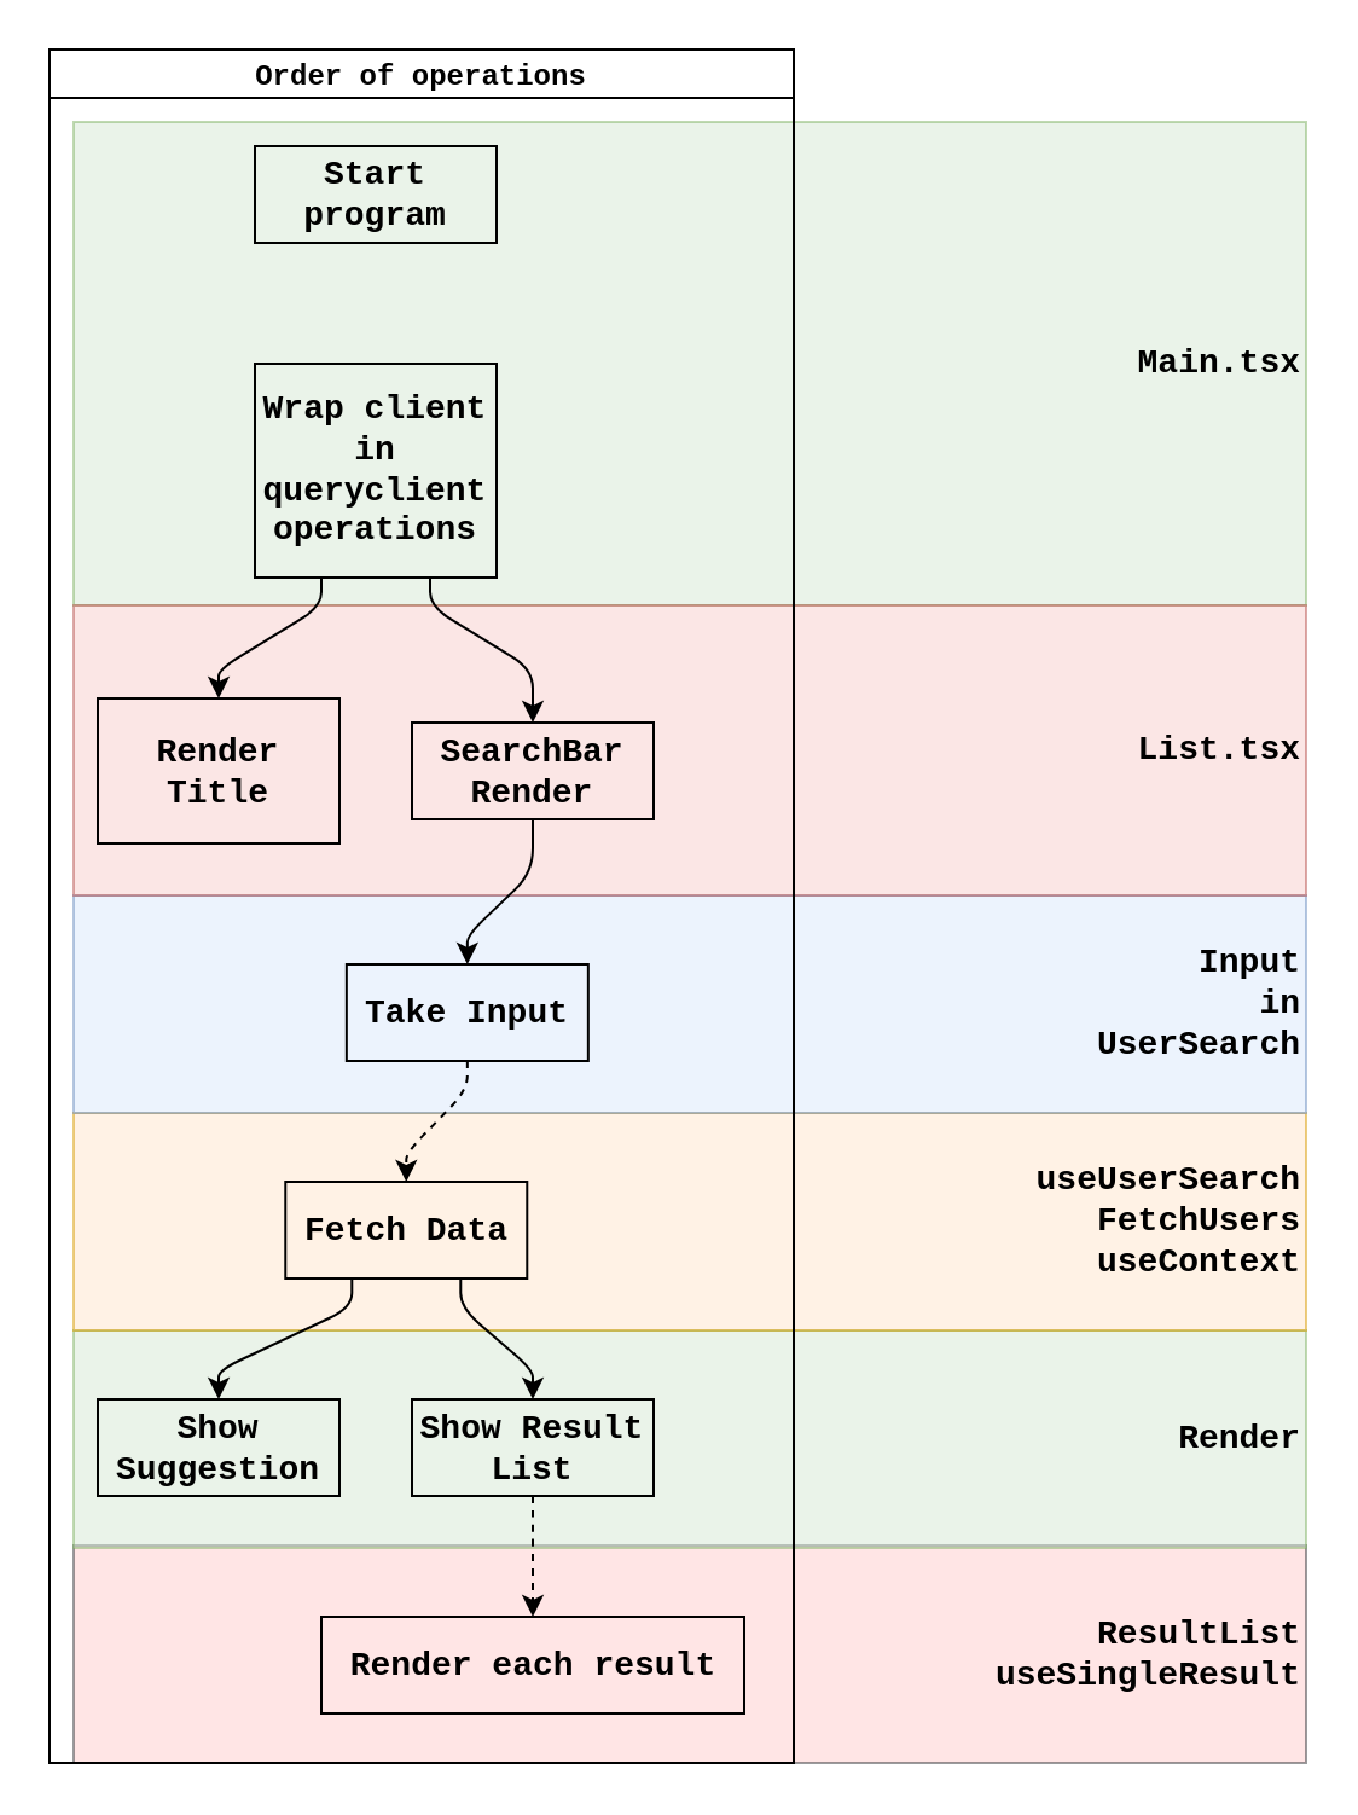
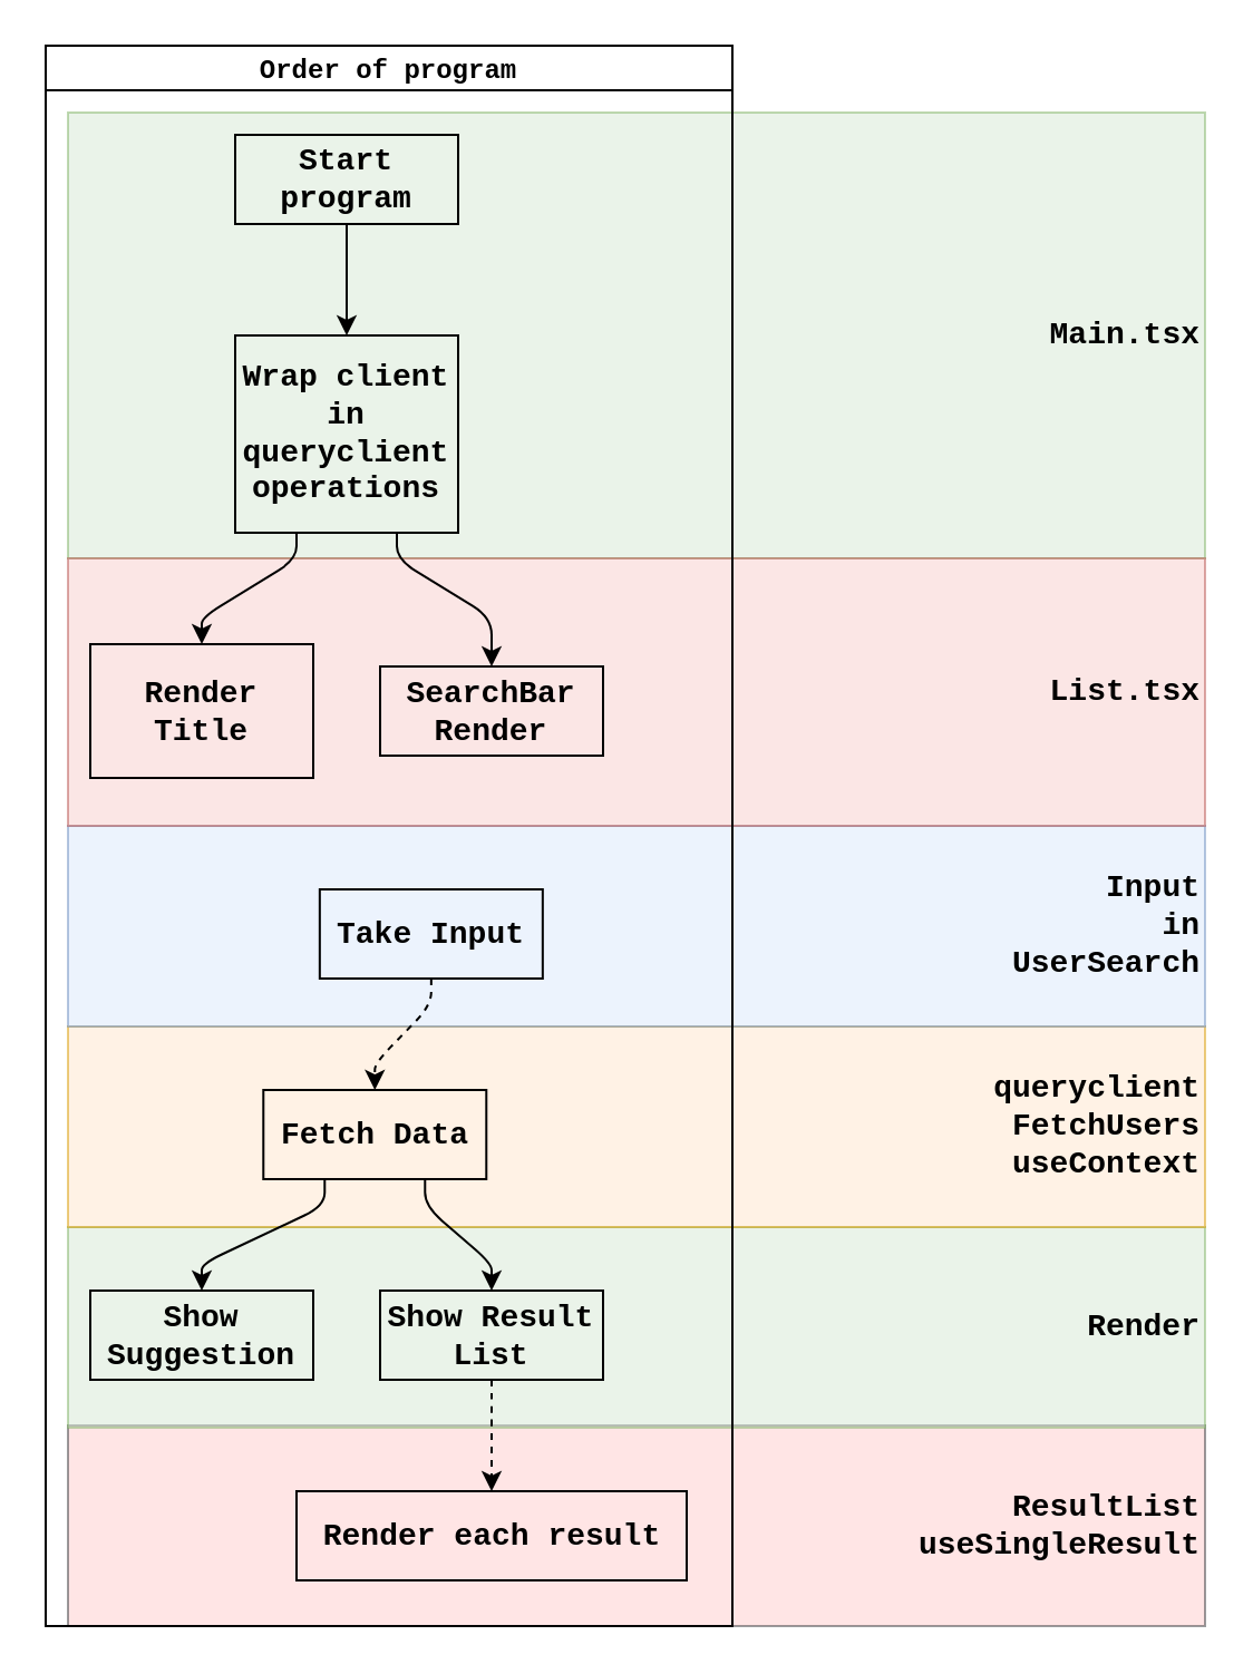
  <mxCell id="0" />
  <mxCell id="1" parent="0" />
  <mxCell id="2" value="&lt;div style=&quot;&quot;&gt;ResultList&lt;br&gt;useSingleResult&lt;/div&gt;" style="rounded=0;whiteSpace=wrap;html=1;align=right;verticalAlign=middle;fontFamily=Courier New;fontSize=14;fontStyle=1;fillColor=#ffcccc;strokeColor=#36393d;opacity=50;" vertex="1" parent="1"><mxGeometry x="30" y="639" width="510" height="90" as="geometry" /></mxCell>
  <mxCell id="3" value="&lt;div style=&quot;&quot;&gt;Render&lt;/div&gt;" style="rounded=0;whiteSpace=wrap;html=1;align=right;verticalAlign=middle;fontFamily=Courier New;fontSize=14;fontStyle=1;fillColor=#d5e8d4;strokeColor=#82b366;opacity=50;" vertex="1" parent="1"><mxGeometry x="30" y="550" width="510" height="90" as="geometry" /></mxCell>
- <mxCell id="4" value="&lt;div style=&quot;&quot;&gt;useUserSearch&lt;br&gt;FetchUsers&lt;br&gt;useContext&lt;/div&gt;" style="rounded=0;whiteSpace=wrap;html=1;align=right;verticalAlign=middle;fontFamily=Courier New;fontSize=14;fontStyle=1;fillColor=#ffe6cc;strokeColor=#d79b00;opacity=50;" vertex="1" parent="1"><mxGeometry x="30" y="460" width="510" height="90" as="geometry" /></mxCell>
+ <mxCell id="4" value="&lt;div style=&quot;&quot;&gt;queryclient&lt;br&gt;FetchUsers&lt;br&gt;useContext&lt;/div&gt;" style="rounded=0;whiteSpace=wrap;html=1;align=right;verticalAlign=middle;fontFamily=Courier New;fontSize=14;fontStyle=1;fillColor=#ffe6cc;strokeColor=#d79b00;opacity=50;" vertex="1" parent="1"><mxGeometry x="30" y="460" width="510" height="90" as="geometry" /></mxCell>
  <mxCell id="5" value="&lt;div style=&quot;&quot;&gt;Input&lt;br&gt;in&lt;br&gt;UserSearch&lt;/div&gt;" style="rounded=0;whiteSpace=wrap;html=1;align=right;verticalAlign=middle;fontFamily=Courier New;fontSize=14;fontStyle=1;fillColor=#dae8fc;strokeColor=#6c8ebf;opacity=50;" vertex="1" parent="1"><mxGeometry x="30" y="370" width="510" height="90" as="geometry" /></mxCell>
  <mxCell id="6" value="&lt;div style=&quot;&quot;&gt;&lt;span style=&quot;background-color: initial;&quot;&gt;Main.tsx&lt;/span&gt;&lt;/div&gt;" style="rounded=0;whiteSpace=wrap;html=1;align=right;verticalAlign=middle;fontFamily=Courier New;fontSize=14;fontStyle=1;fillColor=#d5e8d4;strokeColor=#82b366;opacity=50;" vertex="1" parent="1"><mxGeometry x="30" y="50" width="510" height="200" as="geometry" /></mxCell>
  <mxCell id="7" value="&lt;div style=&quot;&quot;&gt;&lt;span style=&quot;background-color: initial;&quot;&gt;List.tsx&lt;/span&gt;&lt;/div&gt;" style="rounded=0;whiteSpace=wrap;html=1;align=right;verticalAlign=middle;fontFamily=Courier New;fontSize=14;fontStyle=1;fillColor=#f8cecc;strokeColor=#b85450;opacity=50;" vertex="1" parent="1"><mxGeometry x="30" y="250" width="510" height="120" as="geometry" /></mxCell>
- <mxCell id="8" value="Order of operations" style="swimlane;startSize=20;horizontal=1;childLayout=flowLayout;flowOrientation=north;resizable=0;interRankCellSpacing=50;containerType=tree;fontSize=12;align=center;verticalAlign=middle;fontFamily=Courier New;fontColor=default;fontStyle=1;fillColor=none;gradientColor=none;" vertex="1" parent="1"><mxGeometry width="308" height="709" as="geometry" x="20" y="20" /></mxCell>
+ <mxCell id="8" value="Order of program" style="swimlane;startSize=20;horizontal=1;childLayout=flowLayout;flowOrientation=north;resizable=0;interRankCellSpacing=50;containerType=tree;fontSize=12;align=center;verticalAlign=middle;fontFamily=Courier New;fontColor=default;fontStyle=1;fillColor=none;gradientColor=none;" vertex="1" parent="1"><mxGeometry width="308" height="709" as="geometry" x="20" y="20" /></mxCell>
  <mxCell id="9" value="Start program" style="whiteSpace=wrap;html=1;align=center;verticalAlign=middle;fontFamily=Courier New;fontSize=14;fontColor=default;fontStyle=1;fillColor=none;gradientColor=none;" vertex="1" parent="8"><mxGeometry x="85" y="40" width="100" height="40" as="geometry" /></mxCell>
  <mxCell id="10" value="Wrap client in queryclient operations" style="whiteSpace=wrap;html=1;align=center;verticalAlign=middle;fontFamily=Courier New;fontSize=14;fontColor=default;fontStyle=1;fillColor=none;gradientColor=none;" vertex="1" parent="8"><mxGeometry x="85" y="130" width="100" height="88.5" as="geometry" /></mxCell>
+ <mxCell id="11" value="" style="html=1;rounded=1;curved=0;sourcePerimeterSpacing=0;targetPerimeterSpacing=0;startSize=6;endSize=6;fontFamily=Courier New;fontSize=14;fontColor=default;fontStyle=1;noEdgeStyle=1;orthogonal=1;" edge="1" parent="8" source="9" target="10"><mxGeometry relative="1" as="geometry"><Array as="points"><mxPoint x="135" y="92" /><mxPoint x="135" y="118" /></Array></mxGeometry></mxCell>
  <mxCell id="12" value="" style="html=1;rounded=1;curved=0;sourcePerimeterSpacing=0;targetPerimeterSpacing=0;startSize=6;endSize=6;fontFamily=Courier New;fontSize=14;fontColor=default;fontStyle=1;noEdgeStyle=1;orthogonal=1;" edge="1" target="13" source="10" parent="8"><mxGeometry relative="1" as="geometry"><mxPoint x="790" y="1520" as="sourcePoint" /><Array as="points"><mxPoint x="112.5" y="230.5" /><mxPoint x="70" y="256.5" /></Array></mxGeometry></mxCell>
  <mxCell id="13" value="&lt;div&gt;Render Title&lt;/div&gt;" style="whiteSpace=wrap;html=1;align=center;verticalAlign=middle;fontFamily=Courier New;fontSize=14;fontColor=default;fontStyle=1;fillColor=none;gradientColor=none;" vertex="1" parent="8"><mxGeometry x="20" y="268.5" width="100" height="60" as="geometry" /></mxCell>
  <mxCell id="14" value="" style="html=1;rounded=1;curved=0;sourcePerimeterSpacing=0;targetPerimeterSpacing=0;startSize=6;endSize=6;fontFamily=Courier New;fontSize=14;fontColor=default;fontStyle=1;noEdgeStyle=1;orthogonal=1;" edge="1" target="15" source="10" parent="8"><mxGeometry relative="1" as="geometry"><mxPoint x="730" y="1400" as="sourcePoint" /><Array as="points"><mxPoint x="157.5" y="230.5" /><mxPoint x="200" y="256.5" /></Array></mxGeometry></mxCell>
  <mxCell id="15" value="SearchBar&lt;br&gt;Render" style="whiteSpace=wrap;html=1;align=center;verticalAlign=middle;fontFamily=Courier New;fontSize=14;fontColor=default;fontStyle=1;fillColor=none;gradientColor=none;" vertex="1" parent="8"><mxGeometry x="150" y="278.5" width="100" height="40" as="geometry" /></mxCell>
- <mxCell id="16" value="" style="html=1;rounded=1;curved=0;sourcePerimeterSpacing=0;targetPerimeterSpacing=0;startSize=6;endSize=6;fontFamily=Courier New;fontSize=14;fontColor=default;fontStyle=1;noEdgeStyle=1;orthogonal=1;" edge="1" target="17" source="15" parent="8"><mxGeometry relative="1" as="geometry"><mxPoint x="738" y="1330" as="sourcePoint" /><Array as="points"><mxPoint x="200" y="340.5" /><mxPoint x="172.917" y="366.5" /></Array></mxGeometry></mxCell>
  <mxCell id="17" value="Take Input" style="whiteSpace=wrap;html=1;align=center;verticalAlign=middle;fontFamily=Courier New;fontSize=14;fontColor=default;fontStyle=1;fillColor=none;gradientColor=none;" vertex="1" parent="8"><mxGeometry x="122.917" y="378.5" width="100" height="40" as="geometry" /></mxCell>
  <mxCell id="18" value="" style="html=1;rounded=1;curved=0;sourcePerimeterSpacing=0;targetPerimeterSpacing=0;startSize=6;endSize=6;fontFamily=Courier New;fontSize=14;fontColor=default;fontStyle=1;noEdgeStyle=1;orthogonal=1;dashed=1;" edge="1" target="19" source="17" parent="8"><mxGeometry relative="1" as="geometry"><mxPoint x="740" y="1350" as="sourcePoint" /><Array as="points"><mxPoint x="172.917" y="430.5" /><mxPoint x="147.639" y="456.5" /></Array></mxGeometry></mxCell>
  <mxCell id="19" value="Fetch Data" style="whiteSpace=wrap;html=1;align=center;verticalAlign=middle;fontFamily=Courier New;fontSize=14;fontColor=default;fontStyle=1;fillColor=none;gradientColor=none;" vertex="1" parent="8"><mxGeometry x="97.639" y="468.5" width="100" height="40" as="geometry" /></mxCell>
  <mxCell id="20" value="" style="html=1;rounded=1;curved=0;sourcePerimeterSpacing=0;targetPerimeterSpacing=0;startSize=6;endSize=6;fontFamily=Courier New;fontSize=14;fontColor=default;fontStyle=1;noEdgeStyle=1;orthogonal=1;" edge="1" target="21" source="19" parent="8"><mxGeometry relative="1" as="geometry"><mxPoint x="530" y="1290" as="sourcePoint" /><Array as="points"><mxPoint x="125.139" y="520.5" /><mxPoint x="70" y="546.5" /></Array></mxGeometry></mxCell>
  <mxCell id="21" value="Show Suggestion" style="whiteSpace=wrap;html=1;align=center;verticalAlign=middle;fontFamily=Courier New;fontSize=14;fontColor=default;fontStyle=1;fillColor=none;gradientColor=none;" vertex="1" parent="8"><mxGeometry x="20" y="558.5" width="100" height="40" as="geometry" /></mxCell>
  <mxCell id="22" value="" style="html=1;rounded=1;curved=0;sourcePerimeterSpacing=0;targetPerimeterSpacing=0;startSize=6;endSize=6;fontFamily=Courier New;fontSize=14;fontColor=default;fontStyle=1;noEdgeStyle=1;orthogonal=1;" edge="1" target="23" source="19" parent="8"><mxGeometry relative="1" as="geometry"><mxPoint x="511" y="1340" as="sourcePoint" /><Array as="points"><mxPoint x="170.139" y="520.5" /><mxPoint x="200" y="546.5" /></Array></mxGeometry></mxCell>
  <mxCell id="23" value="Show Result List" style="whiteSpace=wrap;html=1;align=center;verticalAlign=middle;fontFamily=Courier New;fontSize=14;fontColor=default;fontStyle=1;fillColor=none;gradientColor=none;" vertex="1" parent="8"><mxGeometry x="150" y="558.5" width="100" height="40" as="geometry" /></mxCell>
  <mxCell id="24" value="" style="html=1;rounded=1;curved=0;sourcePerimeterSpacing=0;targetPerimeterSpacing=0;startSize=6;endSize=6;fontFamily=Courier New;fontSize=14;fontColor=default;fontStyle=1;noEdgeStyle=1;orthogonal=1;dashed=1;" edge="1" target="25" source="23" parent="8"><mxGeometry relative="1" as="geometry"><mxPoint x="529" y="1100" as="sourcePoint" /><Array as="points"><mxPoint x="200" y="610.5" /><mxPoint x="200" y="636.5" /></Array></mxGeometry></mxCell>
  <mxCell id="25" value="Render each result" style="whiteSpace=wrap;html=1;align=center;verticalAlign=middle;fontFamily=Courier New;fontSize=14;fontColor=default;fontStyle=1;fillColor=none;gradientColor=none;" vertex="1" parent="8"><mxGeometry x="112.5" y="648.5" width="175" height="40" as="geometry" /></mxCell>
